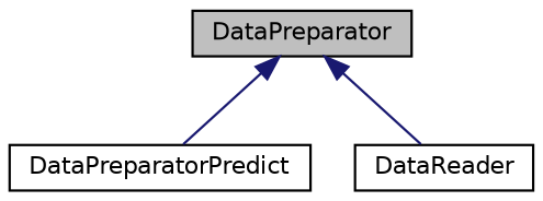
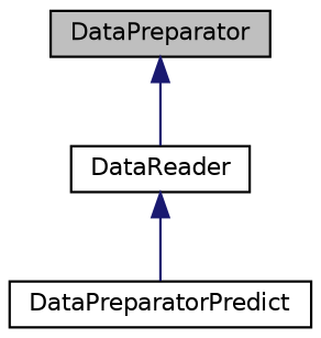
  digraph {
    node [color=black fillcolor=white fontname=Helvetica fontsize=10 shape=record style=filled]
    edge [color=midnightblue dir=back fontname=Helvetica fontsize=10 labelfontname=Helvetica labelfontsize=10 style=solid]
    n1 [fillcolor=grey75 fontcolor=black height=0.2 label=DataPreparator width=0.4]
    n2 [height=0.2 label=DataPreparatorPredict width=0.4]
    n3 [height=0.2 label=DataReader width=0.4]
-   n1 -> n2
+   n3 -> n2
    n1 -> n3
  }
